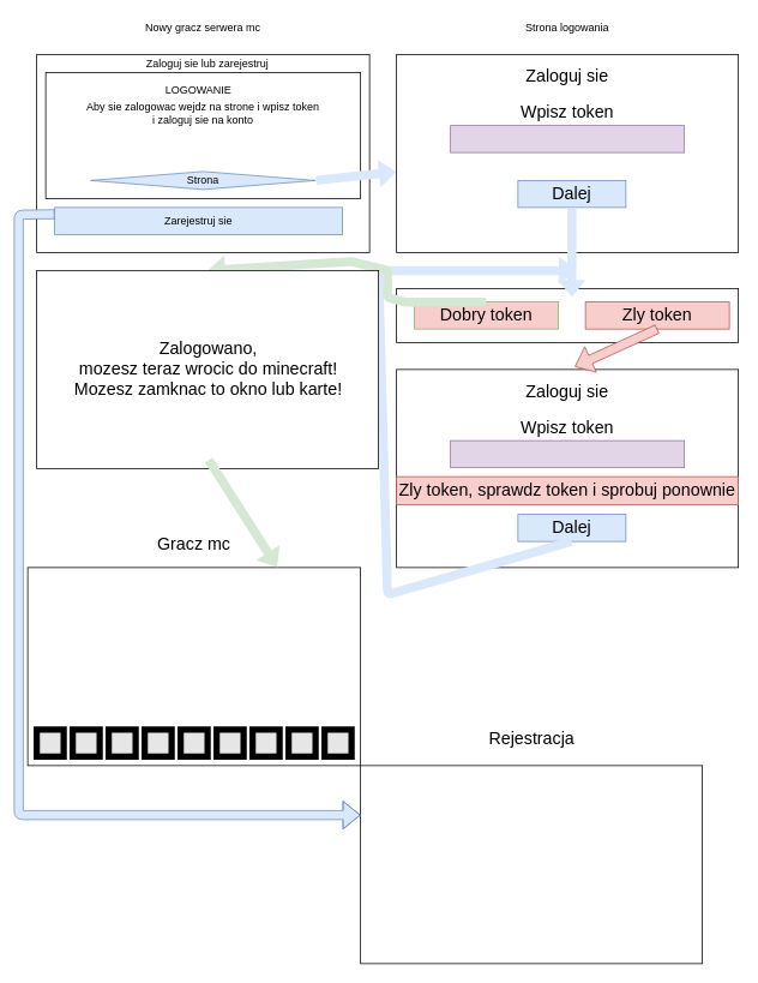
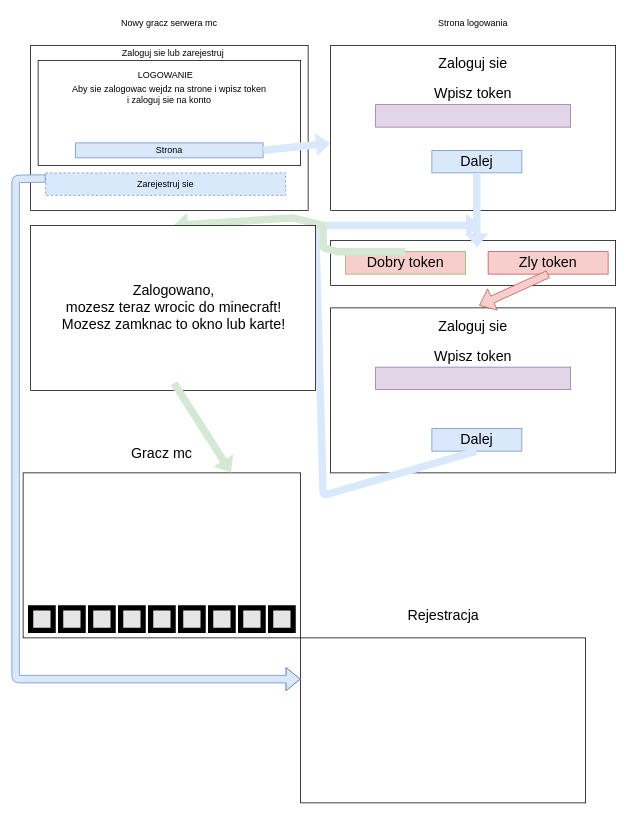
  <mxCell id="0" />
  <mxCell id="1" parent="0" />
  <mxCell id="2" value="" style="rounded=0;whiteSpace=wrap;html=1;" vertex="1" parent="1"><mxGeometry x="40" y="60" width="370" height="220" as="geometry" /></mxCell>
  <mxCell id="3" value="Nowy gracz serwera mc" style="text;html=1;strokeColor=none;fillColor=none;align=center;verticalAlign=middle;whiteSpace=wrap;rounded=0;" vertex="1" parent="1"><mxGeometry x="130" y="20" width="190" height="20" as="geometry" /></mxCell>
  <mxCell id="4" value="Zaloguj sie lub zarejestruj" style="text;html=1;strokeColor=none;fillColor=none;align=center;verticalAlign=middle;whiteSpace=wrap;rounded=0;" vertex="1" parent="1"><mxGeometry x="100" y="60" width="260" height="20" as="geometry" /></mxCell>
- <mxCell id="5" value="Zarejestruj sie" style="rounded=0;whiteSpace=wrap;html=1;fillColor=#dae8fc;strokeColor=#6c8ebf;" vertex="1" parent="1"><mxGeometry x="60" y="230" width="320" height="30" as="geometry" /></mxCell>
+ <mxCell id="5" value="Zarejestruj sie" style="rounded=0;whiteSpace=wrap;html=1;fillColor=#dae8fc;strokeColor=#6c8ebf;dashed=1;" vertex="1" parent="1"><mxGeometry x="60" y="230" width="320" height="30" as="geometry" /></mxCell>
  <mxCell id="6" value="" style="rounded=0;whiteSpace=wrap;html=1;" vertex="1" parent="1"><mxGeometry x="50" y="80" width="350" height="140" as="geometry" /></mxCell>
  <mxCell id="7" value="LOGOWANIE" style="text;html=1;strokeColor=none;fillColor=none;align=center;verticalAlign=middle;whiteSpace=wrap;rounded=0;" vertex="1" parent="1"><mxGeometry x="180" y="90" width="80" height="20" as="geometry" /></mxCell>
- <mxCell id="8" value="Strona" style="rhombus;whiteSpace=wrap;html=1;fillColor=#dae8fc;strokeColor=#6c8ebf;" vertex="1" parent="1"><mxGeometry x="100" y="190" width="250" height="20" as="geometry" /></mxCell>
+ <mxCell id="8" value="Strona" style="rounded=0;whiteSpace=wrap;html=1;fillColor=#dae8fc;strokeColor=#6c8ebf;" vertex="1" parent="1"><mxGeometry x="100" y="190" width="250" height="20" as="geometry" /></mxCell>
  <mxCell id="9" value="Aby sie zalogowac wejdz na strone i wpisz token&lt;br&gt;i zaloguj sie na konto" style="text;html=1;strokeColor=none;fillColor=none;align=center;verticalAlign=middle;whiteSpace=wrap;rounded=0;" vertex="1" parent="1"><mxGeometry x="60" y="110" width="330" height="30" as="geometry" /></mxCell>
  <mxCell id="10" value="" style="shape=flexArrow;endArrow=classic;html=1;exitX=1;exitY=0.5;exitDx=0;exitDy=0;fillColor=#dae8fc;strokeColor=none;" edge="1" parent="1" source="8" target="11"><mxGeometry width="50" height="50" relative="1" as="geometry"><mxPoint x="430" y="110" as="sourcePoint" /><mxPoint x="550" y="190" as="targetPoint" /></mxGeometry></mxCell>
  <mxCell id="11" value="" style="rounded=0;whiteSpace=wrap;html=1;" vertex="1" parent="1"><mxGeometry x="440" y="60" width="380" height="220" as="geometry" /></mxCell>
  <mxCell id="12" value="Strona logowania" style="text;html=1;strokeColor=none;fillColor=none;align=center;verticalAlign=middle;whiteSpace=wrap;rounded=0;" vertex="1" parent="1"><mxGeometry x="550" y="20" width="160" height="20" as="geometry" /></mxCell>
  <mxCell id="13" value="Zaloguj sie" style="text;html=1;strokeColor=none;fillColor=none;align=center;verticalAlign=middle;whiteSpace=wrap;rounded=0;fontSize=19;" vertex="1" parent="1"><mxGeometry x="550" y="70" width="160" height="30" as="geometry" /></mxCell>
  <mxCell id="14" value="" style="rounded=0;whiteSpace=wrap;html=1;fontSize=19;fillColor=#e1d5e7;strokeColor=#9673a6;" vertex="1" parent="1"><mxGeometry x="500" y="139" width="260" height="30" as="geometry" /></mxCell>
  <mxCell id="15" value="Wpisz token" style="text;html=1;strokeColor=none;fillColor=none;align=center;verticalAlign=middle;whiteSpace=wrap;rounded=0;fontSize=19;" vertex="1" parent="1"><mxGeometry x="565" y="115" width="130" height="20" as="geometry" /></mxCell>
  <mxCell id="16" value="Dalej" style="rounded=0;whiteSpace=wrap;html=1;fontSize=19;fillColor=#dae8fc;strokeColor=#6c8ebf;" vertex="1" parent="1"><mxGeometry x="575" y="200" width="120" height="30" as="geometry" /></mxCell>
  <mxCell id="17" value="" style="rounded=0;whiteSpace=wrap;html=1;fontSize=19;" vertex="1" parent="1"><mxGeometry x="440" y="320" width="380" height="60" as="geometry" /></mxCell>
  <mxCell id="18" value="" style="shape=flexArrow;endArrow=classic;html=1;fontSize=19;exitX=0.5;exitY=1;exitDx=0;exitDy=0;entryX=0.513;entryY=0.167;entryDx=0;entryDy=0;entryPerimeter=0;fillColor=#dae8fc;strokeColor=none;" edge="1" parent="1" source="16" target="17"><mxGeometry width="50" height="50" relative="1" as="geometry"><mxPoint x="570" y="310" as="sourcePoint" /><mxPoint x="480" y="300" as="targetPoint" /></mxGeometry></mxCell>
  <mxCell id="19" value="Dobry token" style="rounded=0;whiteSpace=wrap;html=1;fontSize=19;fillColor=#f8cecc;strokeColor=#82b366;" vertex="1" parent="1"><mxGeometry x="460" y="335" width="160" height="30" as="geometry" /></mxCell>
  <mxCell id="20" value="Zly token" style="rounded=0;whiteSpace=wrap;html=1;fontSize=19;fillColor=#f8cecc;strokeColor=#b85450;" vertex="1" parent="1"><mxGeometry x="650" y="335" width="160" height="30" as="geometry" /></mxCell>
  <mxCell id="21" value="" style="rounded=0;whiteSpace=wrap;html=1;" vertex="1" parent="1"><mxGeometry x="440" y="410" width="380" height="220" as="geometry" /></mxCell>
  <mxCell id="22" value="Zaloguj sie" style="text;html=1;strokeColor=none;fillColor=none;align=center;verticalAlign=middle;whiteSpace=wrap;rounded=0;fontSize=19;" vertex="1" parent="1"><mxGeometry x="550" y="420" width="160" height="30" as="geometry" /></mxCell>
  <mxCell id="23" value="" style="rounded=0;whiteSpace=wrap;html=1;fontSize=19;fillColor=#e1d5e7;strokeColor=#9673a6;" vertex="1" parent="1"><mxGeometry x="500" y="489" width="260" height="30" as="geometry" /></mxCell>
  <mxCell id="24" value="Wpisz token" style="text;html=1;strokeColor=none;fillColor=none;align=center;verticalAlign=middle;whiteSpace=wrap;rounded=0;fontSize=19;" vertex="1" parent="1"><mxGeometry x="565" y="465" width="130" height="20" as="geometry" /></mxCell>
  <mxCell id="25" value="Dalej" style="rounded=0;whiteSpace=wrap;html=1;fontSize=19;fillColor=#dae8fc;strokeColor=#6c8ebf;" vertex="1" parent="1"><mxGeometry x="575" y="571" width="120" height="30" as="geometry" /></mxCell>
- <mxCell id="26" value="Zly token, sprawdz token i sprobuj ponownie" style="text;html=1;strokeColor=#b85450;fillColor=#f8cecc;align=center;verticalAlign=middle;whiteSpace=wrap;rounded=0;fontSize=19;" vertex="1" parent="1"><mxGeometry x="440" y="529" width="380" height="31" as="geometry" /></mxCell>
  <mxCell id="27" value="" style="shape=flexArrow;endArrow=classic;html=1;fontSize=19;exitX=0.5;exitY=1;exitDx=0;exitDy=0;entryX=0.521;entryY=-0.014;entryDx=0;entryDy=0;entryPerimeter=0;fillColor=#f8cecc;strokeColor=#b85450;" edge="1" parent="1" source="20" target="21"><mxGeometry width="50" height="50" relative="1" as="geometry"><mxPoint x="430" y="340" as="sourcePoint" /><mxPoint x="480" y="290" as="targetPoint" /></mxGeometry></mxCell>
  <mxCell id="28" value="" style="shape=flexArrow;endArrow=classic;html=1;fontSize=19;exitX=0.5;exitY=1;exitDx=0;exitDy=0;fillColor=#dae8fc;strokeColor=none;" edge="1" parent="1" source="25"><mxGeometry width="50" height="50" relative="1" as="geometry"><mxPoint x="430" y="340" as="sourcePoint" /><mxPoint x="640" y="300" as="targetPoint" /><Array as="points"><mxPoint x="430" y="660" /><mxPoint x="420" y="300" /></Array></mxGeometry></mxCell>
  <mxCell id="29" value="" style="shape=flexArrow;endArrow=classic;html=1;fontSize=19;exitX=0.5;exitY=0;exitDx=0;exitDy=0;entryX=0.5;entryY=0;entryDx=0;entryDy=0;fillColor=#d5e8d4;strokeColor=none;" edge="1" parent="1" source="19" target="30"><mxGeometry width="50" height="50" relative="1" as="geometry"><mxPoint x="430" y="340" as="sourcePoint" /><mxPoint x="370" y="380" as="targetPoint" /><Array as="points"><mxPoint x="450" y="335" /><mxPoint x="430" y="330" /><mxPoint x="430" y="300" /><mxPoint x="390" y="290" /></Array></mxGeometry></mxCell>
  <mxCell id="30" value="" style="rounded=0;whiteSpace=wrap;html=1;" vertex="1" parent="1"><mxGeometry x="40" y="300" width="380" height="220" as="geometry" /></mxCell>
  <mxCell id="31" value="Zalogowano,&lt;br&gt;mozesz teraz wrocic do minecraft!&lt;br&gt;Mozesz zamknac to okno lub karte!" style="text;html=1;strokeColor=none;fillColor=none;align=center;verticalAlign=middle;whiteSpace=wrap;rounded=0;fontSize=19;" vertex="1" parent="1"><mxGeometry x="51" y="310" width="360" height="200" as="geometry" /></mxCell>
  <mxCell id="32" value="" style="rounded=0;whiteSpace=wrap;html=1;" vertex="1" parent="1"><mxGeometry x="30" y="630" width="370" height="220" as="geometry" /></mxCell>
  <mxCell id="33" value="Gracz mc" style="text;html=1;strokeColor=none;fillColor=none;align=center;verticalAlign=middle;whiteSpace=wrap;rounded=0;fontSize=19;" vertex="1" parent="1"><mxGeometry x="110" y="595" width="210" height="20" as="geometry" /></mxCell>
  <mxCell id="34" value="" style="whiteSpace=wrap;html=1;aspect=fixed;fontSize=19;strokeWidth=7;fillColor=#E6E6E6;" vertex="1" parent="1"><mxGeometry x="40" y="810" width="30" height="30" as="geometry" /></mxCell>
  <mxCell id="35" value="" style="whiteSpace=wrap;html=1;aspect=fixed;fontSize=19;strokeWidth=7;fillColor=#E6E6E6;" vertex="1" parent="1"><mxGeometry x="80" y="810" width="30" height="30" as="geometry" /></mxCell>
  <mxCell id="36" value="" style="whiteSpace=wrap;html=1;aspect=fixed;fontSize=19;strokeWidth=7;fillColor=#E6E6E6;" vertex="1" parent="1"><mxGeometry x="120" y="810" width="30" height="30" as="geometry" /></mxCell>
  <mxCell id="37" value="" style="whiteSpace=wrap;html=1;aspect=fixed;fontSize=19;strokeWidth=7;fillColor=#E6E6E6;" vertex="1" parent="1"><mxGeometry x="160" y="810" width="30" height="30" as="geometry" /></mxCell>
  <mxCell id="38" value="" style="whiteSpace=wrap;html=1;aspect=fixed;fontSize=19;strokeWidth=7;fillColor=#E6E6E6;" vertex="1" parent="1"><mxGeometry x="200" y="810" width="30" height="30" as="geometry" /></mxCell>
  <mxCell id="39" value="" style="whiteSpace=wrap;html=1;aspect=fixed;fontSize=19;strokeWidth=7;fillColor=#E6E6E6;" vertex="1" parent="1"><mxGeometry x="240" y="810" width="30" height="30" as="geometry" /></mxCell>
  <mxCell id="40" value="" style="whiteSpace=wrap;html=1;aspect=fixed;fontSize=19;strokeWidth=7;fillColor=#E6E6E6;" vertex="1" parent="1"><mxGeometry x="280" y="810" width="30" height="30" as="geometry" /></mxCell>
  <mxCell id="41" value="" style="whiteSpace=wrap;html=1;aspect=fixed;fontSize=19;strokeWidth=7;fillColor=#E6E6E6;" vertex="1" parent="1"><mxGeometry x="320" y="810" width="30" height="30" as="geometry" /></mxCell>
  <mxCell id="42" value="" style="whiteSpace=wrap;html=1;aspect=fixed;fontSize=19;strokeWidth=7;fillColor=#E6E6E6;" vertex="1" parent="1"><mxGeometry x="360" y="810" width="30" height="30" as="geometry" /></mxCell>
  <mxCell id="43" value="" style="shape=flexArrow;endArrow=classic;html=1;fontSize=19;exitX=0.5;exitY=1;exitDx=0;exitDy=0;entryX=0.75;entryY=0;entryDx=0;entryDy=0;fillColor=#d5e8d4;strokeColor=none;" edge="1" parent="1" source="31" target="32"><mxGeometry width="50" height="50" relative="1" as="geometry"><mxPoint x="430" y="680" as="sourcePoint" /><mxPoint x="480" y="630" as="targetPoint" /></mxGeometry></mxCell>
  <mxCell id="44" value="" style="rounded=0;whiteSpace=wrap;html=1;" vertex="1" parent="1"><mxGeometry x="400" y="850" width="380" height="220" as="geometry" /></mxCell>
  <mxCell id="45" value="Rejestracja" style="text;html=1;strokeColor=none;fillColor=none;align=center;verticalAlign=middle;whiteSpace=wrap;rounded=0;fontSize=19;" vertex="1" parent="1"><mxGeometry x="507.5" y="800" width="165" height="40" as="geometry" /></mxCell>
  <mxCell id="46" value="" style="shape=flexArrow;endArrow=classic;html=1;fontSize=19;fillColor=#dae8fc;exitX=0;exitY=0.25;exitDx=0;exitDy=0;entryX=0;entryY=0.25;entryDx=0;entryDy=0;strokeColor=#6c8ebf;" edge="1" parent="1" source="5" target="44"><mxGeometry width="50" height="50" relative="1" as="geometry"><mxPoint x="430" y="240" as="sourcePoint" /><mxPoint x="480" y="190" as="targetPoint" /><Array as="points"><mxPoint x="20" y="238" /><mxPoint x="20" y="905" /></Array></mxGeometry></mxCell>
